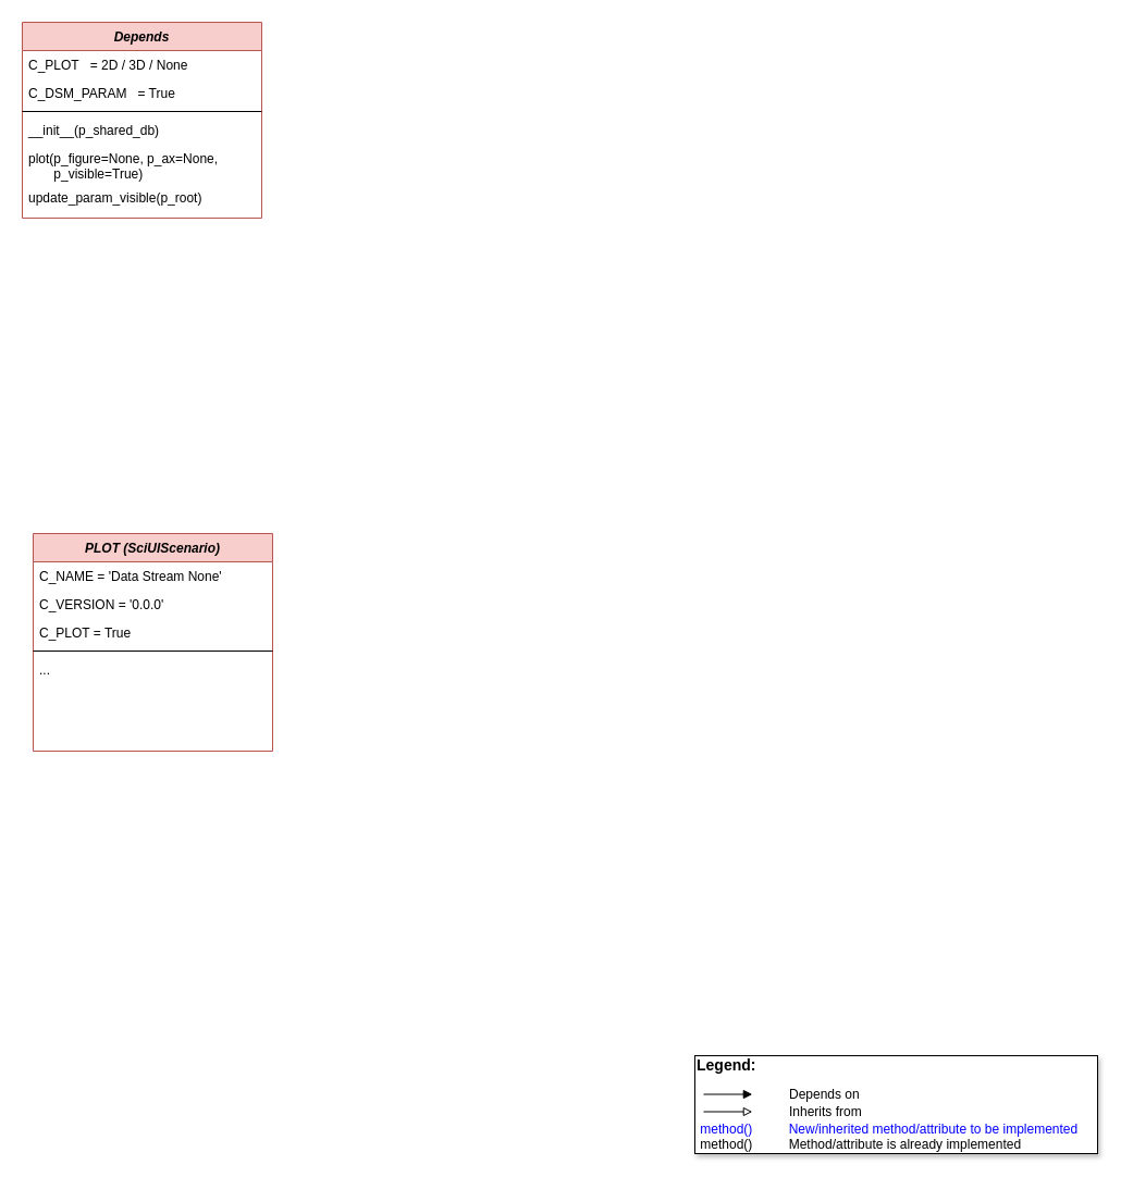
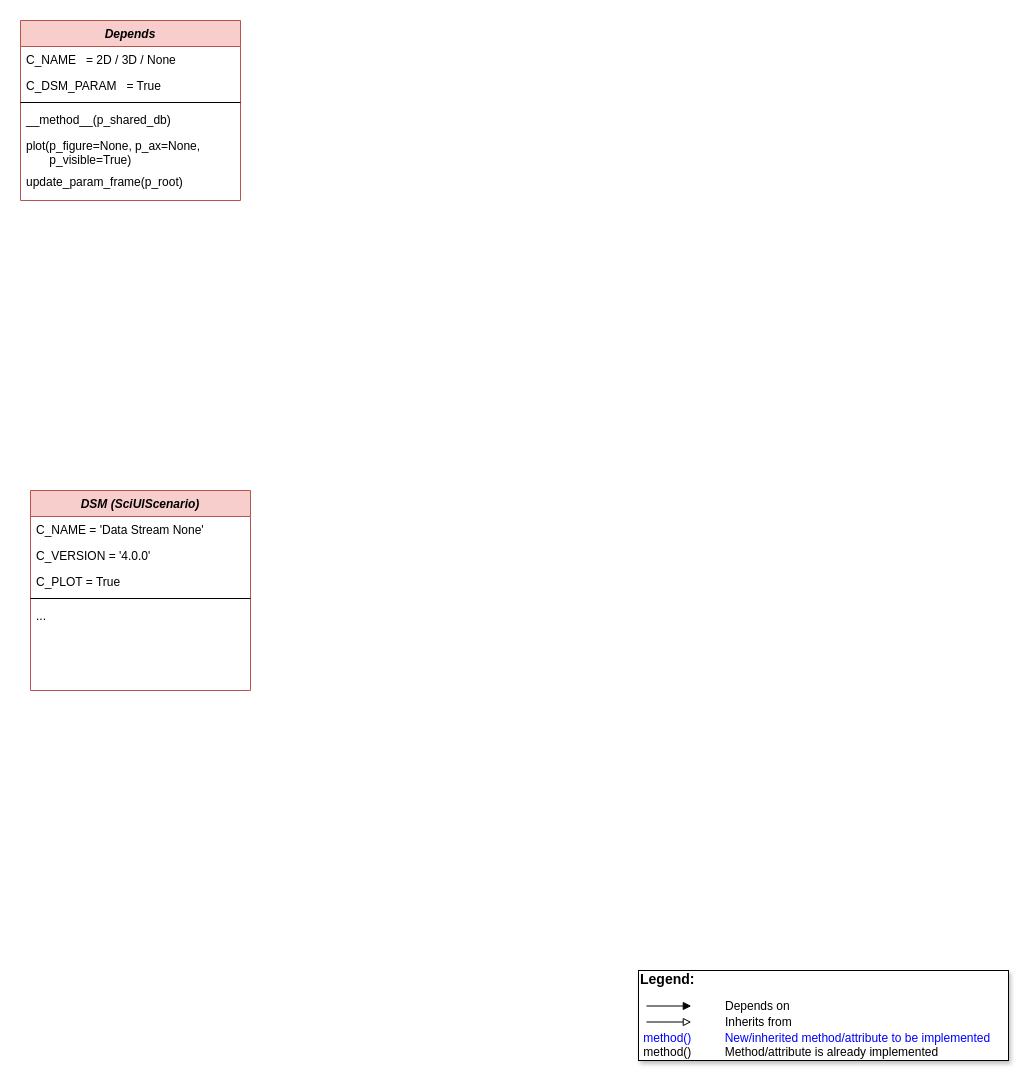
  <mxCell id="0" />
  <mxCell id="1" parent="0" />
  <mxCell id="2" value="" style="group;container=1;" connectable="0" vertex="1" parent="1"><mxGeometry x="638" y="970" width="370" height="90" as="geometry" /></mxCell>
  <mxCell id="3" value="&lt;font color=&quot;#000000&quot; size=&quot;1&quot;&gt;&lt;b style=&quot;font-size: 14px&quot;&gt;Legend:&lt;br&gt;&lt;/b&gt;&lt;/font&gt;&lt;br&gt;&lt;br&gt;&lt;br&gt;&lt;font color=&quot;#0000ff&quot;&gt;&amp;nbsp;method()&amp;nbsp; &amp;nbsp; &amp;nbsp; &amp;nbsp; &amp;nbsp; New/inherited method/attribute to be implemented&lt;/font&gt;&lt;br&gt;&lt;font color=&quot;#000000&quot;&gt;&amp;nbsp;method()&amp;nbsp; &amp;nbsp; &amp;nbsp; &amp;nbsp; &amp;nbsp; Method/attribute is already implemented&lt;/font&gt;" style="text;html=1;align=left;verticalAlign=middle;whiteSpace=wrap;rounded=0;fontColor=#006600;strokeColor=#000000;shadow=1;fillColor=#ffffff;" vertex="1" parent="2"><mxGeometry width="370.0" height="90" as="geometry" /></mxCell>
  <mxCell id="4" value="Depends on" style="endArrow=block;html=1;labelPosition=right;verticalLabelPosition=middle;align=left;verticalAlign=middle;endFill=1;fontSize=12;" edge="1" parent="2"><mxGeometry x="1" y="32" width="50" height="50" relative="1" as="geometry"><mxPoint x="7.97" y="35.5" as="sourcePoint" /><mxPoint x="52.818" y="35.5" as="targetPoint" /><mxPoint x="32" y="32" as="offset" /></mxGeometry></mxCell>
  <mxCell id="5" value="Inherits from" style="endArrow=block;html=1;labelPosition=right;verticalLabelPosition=middle;align=left;verticalAlign=middle;endFill=0;fontSize=12;" edge="1" parent="2"><mxGeometry x="1" y="32" width="50" height="50" relative="1" as="geometry"><mxPoint x="7.97" y="51.5" as="sourcePoint" /><mxPoint x="52.818" y="51.5" as="targetPoint" /><mxPoint x="32" y="32" as="offset" /></mxGeometry></mxCell>
  <mxCell id="6" value="Depends" style="swimlane;fontStyle=3;align=center;verticalAlign=top;childLayout=stackLayout;horizontal=1;startSize=26;horizontalStack=0;resizeParent=1;resizeLast=0;collapsible=1;marginBottom=0;rounded=0;shadow=0;strokeWidth=1;fillColor=#f8cecc;strokeColor=#b85450;" vertex="1" parent="1"><mxGeometry x="20" y="20" width="220" height="180" as="geometry"><mxRectangle x="230" y="140" width="160" height="26" as="alternateBounds" /></mxGeometry></mxCell>
- <mxCell id="7" value="C_PLOT   = 2D / 3D / None" style="text;align=left;verticalAlign=top;spacingLeft=4;spacingRight=4;overflow=hidden;rotatable=0;points=[[0,0.5],[1,0.5]];portConstraint=eastwest;" vertex="1" parent="6"><mxGeometry y="26" width="220" height="26" as="geometry" /></mxCell>
+ <mxCell id="7" value="C_NAME   = 2D / 3D / None" style="text;align=left;verticalAlign=top;spacingLeft=4;spacingRight=4;overflow=hidden;rotatable=0;points=[[0,0.5],[1,0.5]];portConstraint=eastwest;" vertex="1" parent="6"><mxGeometry y="26" width="220" height="26" as="geometry" /></mxCell>
  <mxCell id="8" value="C_DSM_PARAM   = True" style="text;align=left;verticalAlign=top;spacingLeft=4;spacingRight=4;overflow=hidden;rotatable=0;points=[[0,0.5],[1,0.5]];portConstraint=eastwest;" vertex="1" parent="6"><mxGeometry y="52" width="220" height="26" as="geometry" /></mxCell>
  <mxCell id="9" value="" style="line;html=1;strokeWidth=1;align=left;verticalAlign=middle;spacingTop=-1;spacingLeft=3;spacingRight=3;rotatable=0;labelPosition=right;points=[];portConstraint=eastwest;" vertex="1" parent="6"><mxGeometry y="78" width="220" height="8" as="geometry" /></mxCell>
- <mxCell id="10" value="__init__(p_shared_db)" style="text;align=left;verticalAlign=top;spacingLeft=4;spacingRight=4;overflow=hidden;rotatable=0;points=[[0,0.5],[1,0.5]];portConstraint=eastwest;" vertex="1" parent="6"><mxGeometry y="86" width="220" height="26" as="geometry" /></mxCell>
+ <mxCell id="10" value="__method__(p_shared_db)" style="text;align=left;verticalAlign=top;spacingLeft=4;spacingRight=4;overflow=hidden;rotatable=0;points=[[0,0.5],[1,0.5]];portConstraint=eastwest;" vertex="1" parent="6"><mxGeometry y="86" width="220" height="26" as="geometry" /></mxCell>
  <mxCell id="11" value="plot(p_figure=None, p_ax=None,&#10;       p_visible=True)" style="text;align=left;verticalAlign=top;spacingLeft=4;spacingRight=4;overflow=hidden;rotatable=0;points=[[0,0.5],[1,0.5]];portConstraint=eastwest;" vertex="1" parent="6"><mxGeometry y="112" width="220" height="36" as="geometry" /></mxCell>
- <mxCell id="12" value="update_param_visible(p_root)" style="text;align=left;verticalAlign=top;spacingLeft=4;spacingRight=4;overflow=hidden;rotatable=0;points=[[0,0.5],[1,0.5]];portConstraint=eastwest;" vertex="1" parent="6"><mxGeometry y="148" width="220" height="26" as="geometry" /></mxCell>
- <mxCell id="13" value="PLOT (SciUIScenario)" style="swimlane;fontStyle=3;align=center;verticalAlign=top;childLayout=stackLayout;horizontal=1;startSize=26;horizontalStack=0;resizeParent=1;resizeLast=0;collapsible=1;marginBottom=0;rounded=0;shadow=0;strokeWidth=1;fillColor=#f8cecc;strokeColor=#b85450;" vertex="1" parent="1"><mxGeometry x="30" y="490" width="220" height="200" as="geometry"><mxRectangle x="230" y="140" width="160" height="26" as="alternateBounds" /></mxGeometry></mxCell>
+ <mxCell id="12" value="update_param_frame(p_root)" style="text;align=left;verticalAlign=top;spacingLeft=4;spacingRight=4;overflow=hidden;rotatable=0;points=[[0,0.5],[1,0.5]];portConstraint=eastwest;" vertex="1" parent="6"><mxGeometry y="148" width="220" height="26" as="geometry" /></mxCell>
+ <mxCell id="13" value="DSM (SciUIScenario)" style="swimlane;fontStyle=3;align=center;verticalAlign=top;childLayout=stackLayout;horizontal=1;startSize=26;horizontalStack=0;resizeParent=1;resizeLast=0;collapsible=1;marginBottom=0;rounded=0;shadow=0;strokeWidth=1;fillColor=#f8cecc;strokeColor=#b85450;" vertex="1" parent="1"><mxGeometry x="30" y="490" width="220" height="200" as="geometry"><mxRectangle x="230" y="140" width="160" height="26" as="alternateBounds" /></mxGeometry></mxCell>
  <mxCell id="14" value="C_NAME = 'Data Stream None'" style="text;align=left;verticalAlign=top;spacingLeft=4;spacingRight=4;overflow=hidden;rotatable=0;points=[[0,0.5],[1,0.5]];portConstraint=eastwest;" vertex="1" parent="13"><mxGeometry y="26" width="220" height="26" as="geometry" /></mxCell>
- <mxCell id="15" value="C_VERSION = '0.0.0'" style="text;align=left;verticalAlign=top;spacingLeft=4;spacingRight=4;overflow=hidden;rotatable=0;points=[[0,0.5],[1,0.5]];portConstraint=eastwest;" vertex="1" parent="13"><mxGeometry y="52" width="220" height="26" as="geometry" /></mxCell>
+ <mxCell id="15" value="C_VERSION = '4.0.0'" style="text;align=left;verticalAlign=top;spacingLeft=4;spacingRight=4;overflow=hidden;rotatable=0;points=[[0,0.5],[1,0.5]];portConstraint=eastwest;" vertex="1" parent="13"><mxGeometry y="52" width="220" height="26" as="geometry" /></mxCell>
  <mxCell id="16" value="C_PLOT = True" style="text;align=left;verticalAlign=top;spacingLeft=4;spacingRight=4;overflow=hidden;rotatable=0;points=[[0,0.5],[1,0.5]];portConstraint=eastwest;" vertex="1" parent="13"><mxGeometry y="78" width="220" height="26" as="geometry" /></mxCell>
  <mxCell id="17" value="" style="line;html=1;strokeWidth=1;align=left;verticalAlign=middle;spacingTop=-1;spacingLeft=3;spacingRight=3;rotatable=0;labelPosition=right;points=[];portConstraint=eastwest;" vertex="1" parent="13"><mxGeometry y="104" width="220" height="8" as="geometry" /></mxCell>
  <mxCell id="18" value="..." style="text;align=left;verticalAlign=top;spacingLeft=4;spacingRight=4;overflow=hidden;rotatable=0;points=[[0,0.5],[1,0.5]];portConstraint=eastwest;" vertex="1" parent="13"><mxGeometry y="112" width="220" height="26" as="geometry" /></mxCell>
